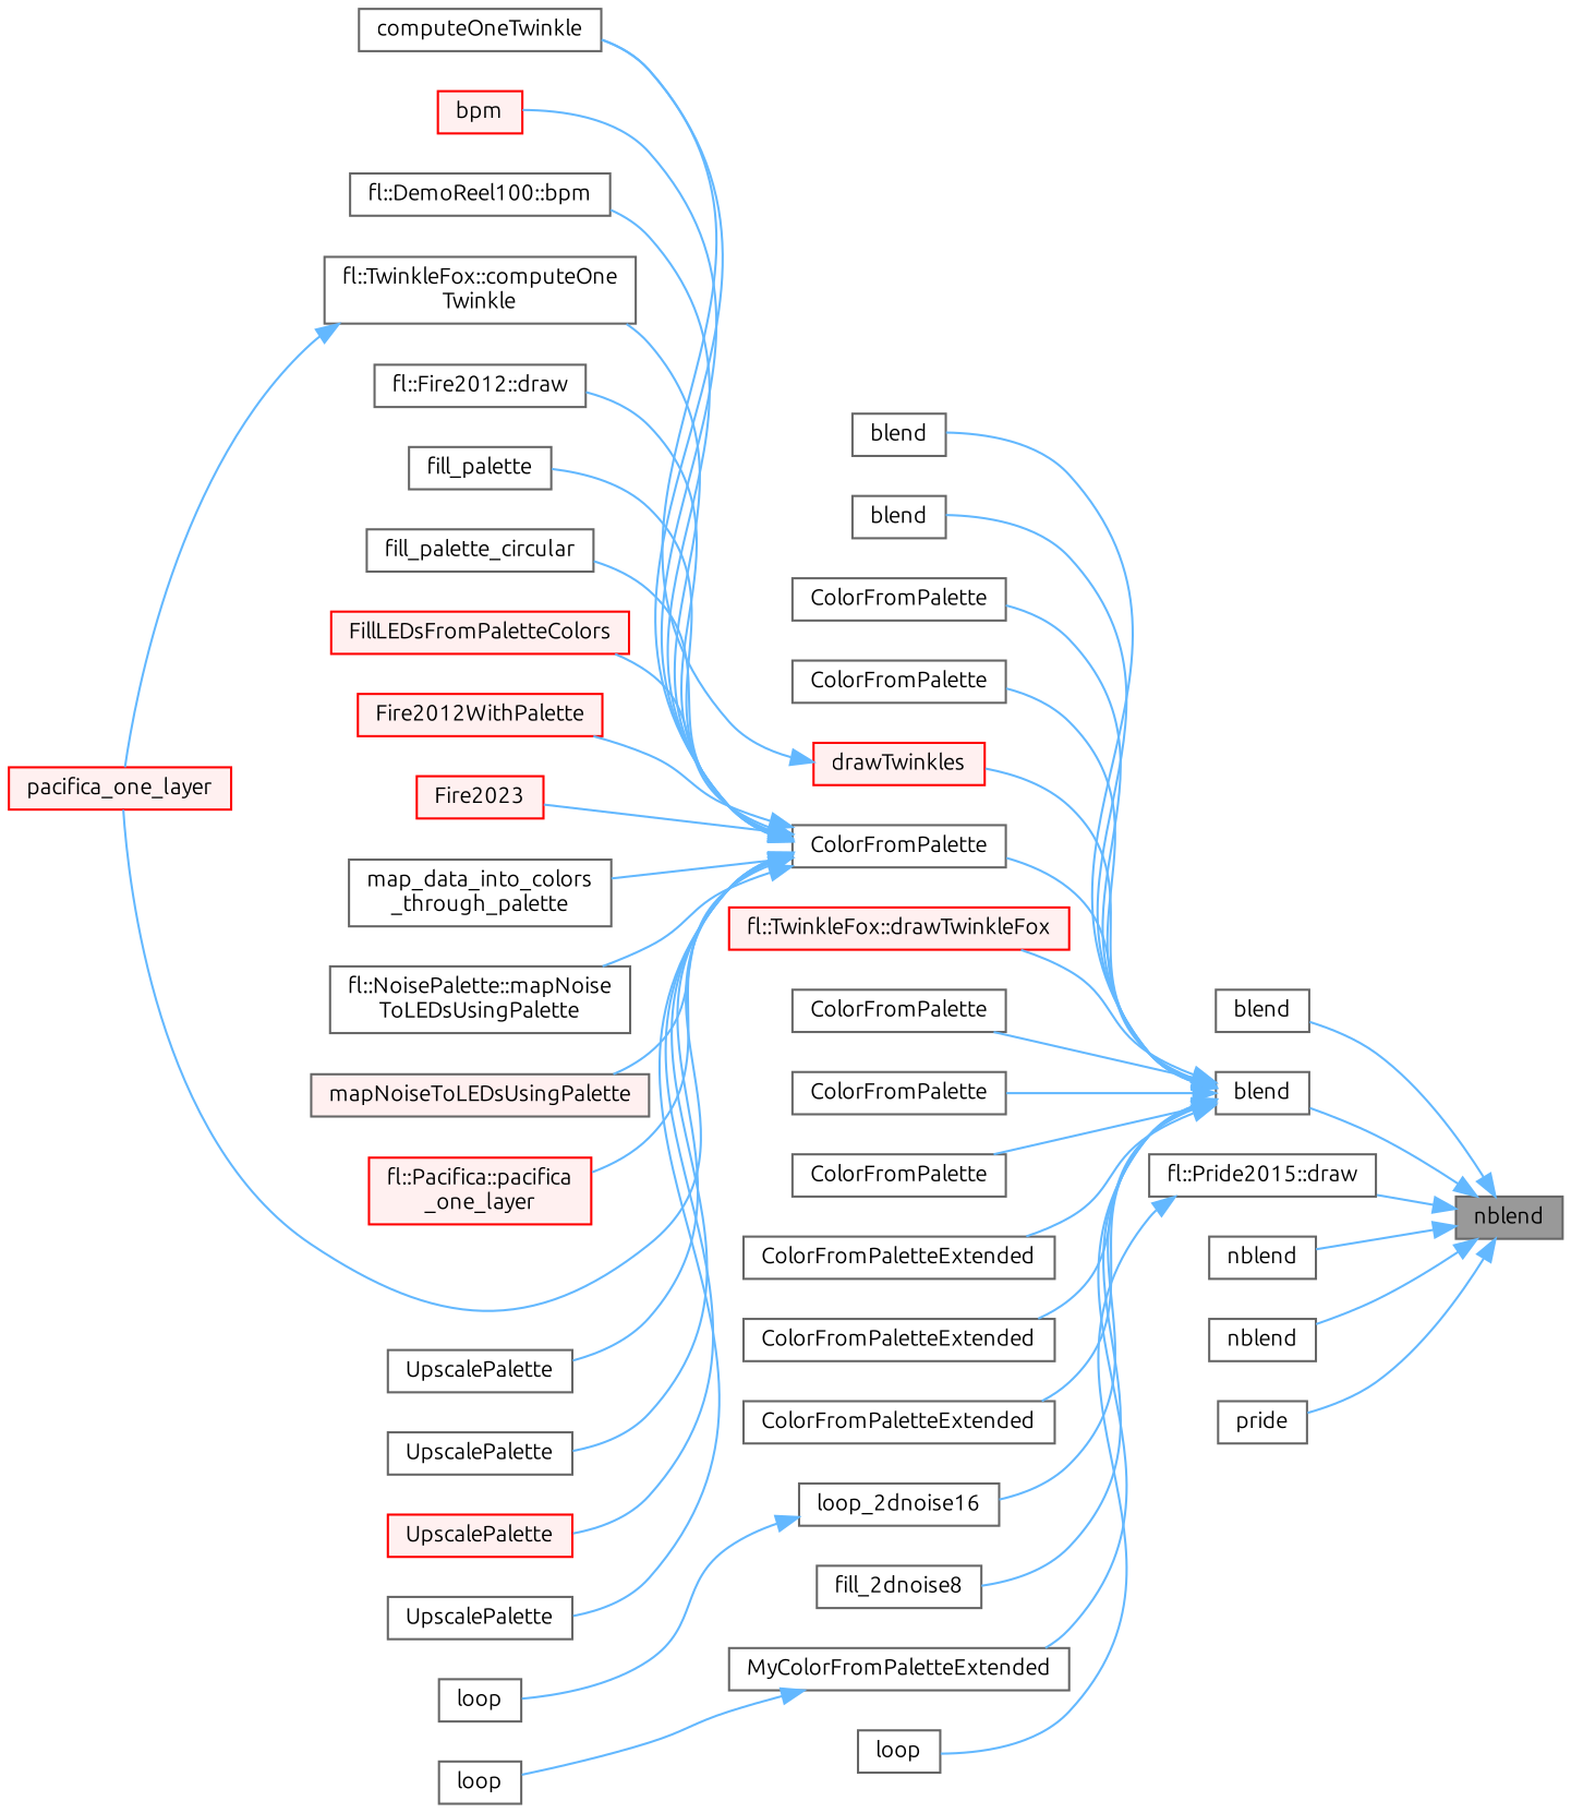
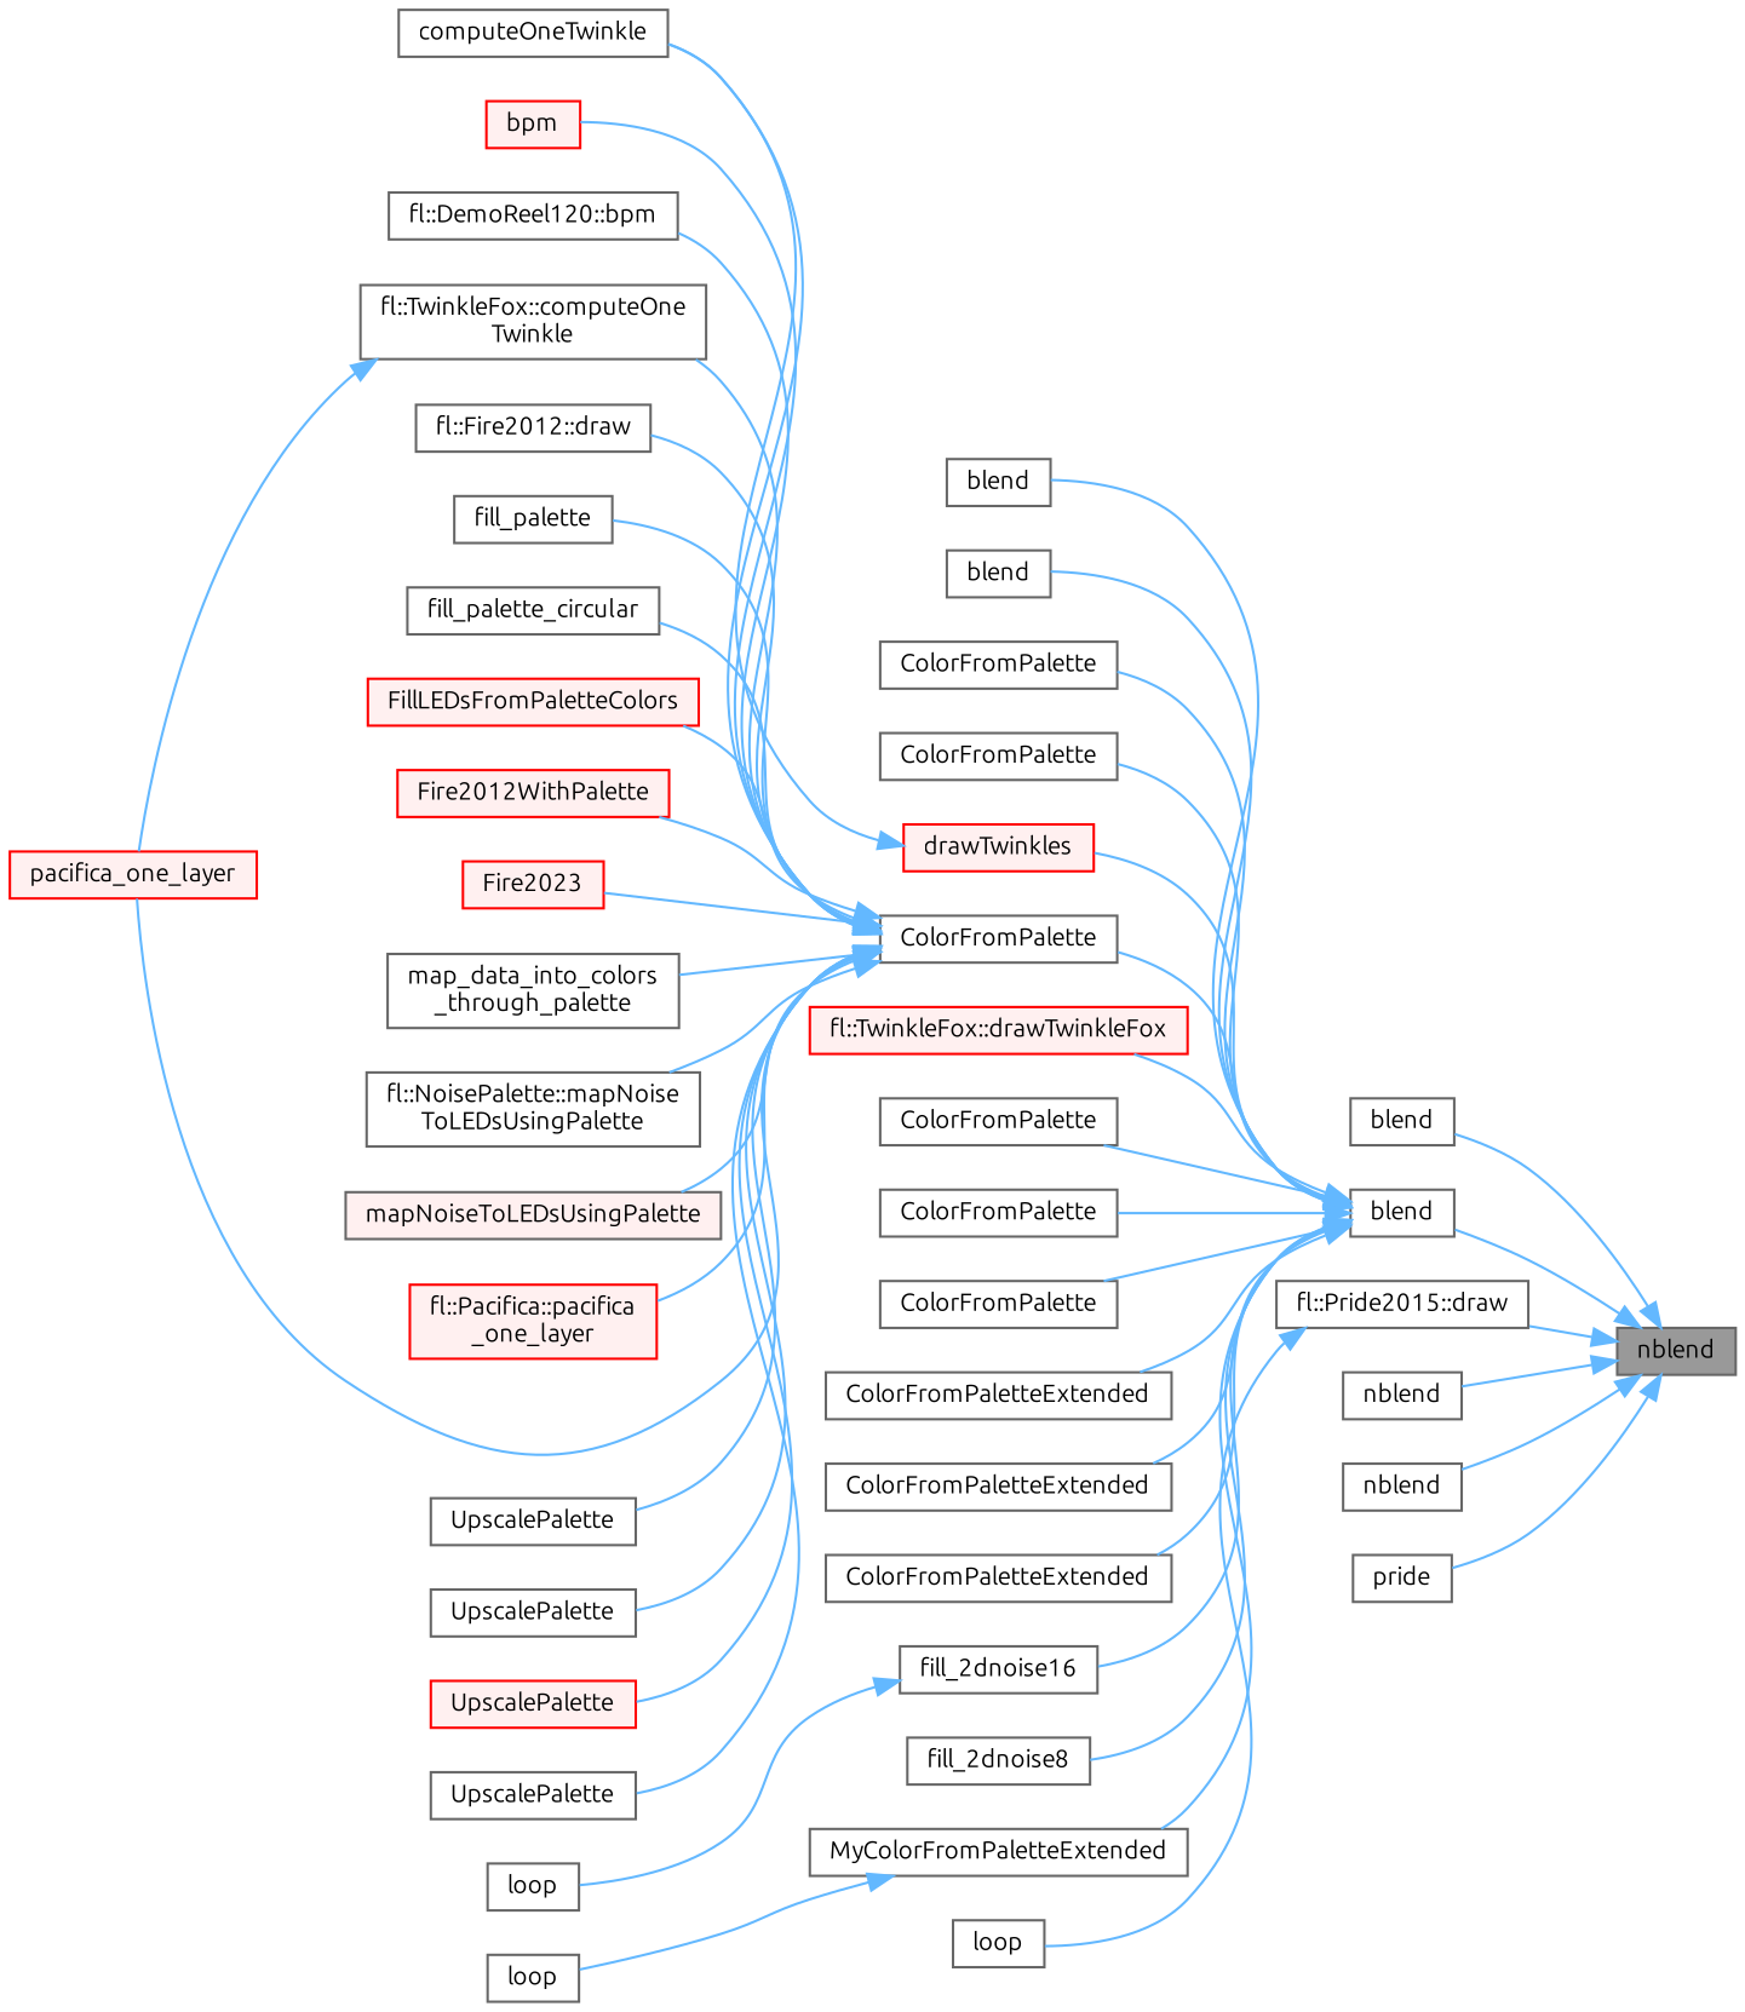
  digraph {
    fontname=Ubuntu
    rankdir=RL
    node [color=grey40 fillcolor=white fontname=Ubuntu fontsize=10 shape=box style=filled]
    edge [color=steelblue1 dir=back fontname=Ubuntu fontsize=10 labelfontname=Helvetica labelfontsize=10 style=solid]
    n1 [color=gray40 fillcolor=grey60 fontcolor=black height=0.2 label=nblend width=0.4]
    n2 [height=0.2 label=blend width=0.4]
    n3 [height=0.2 label=blend width=0.4]
    n4 [height=0.2 label="fl::Pride2015::draw" width=0.4]
    n5 [height=0.2 label=nblend width=0.4]
    n6 [height=0.2 label=nblend width=0.4]
    n7 [height=0.2 label=pride width=0.4]
    n8 [height=0.2 label=blend width=0.4]
    n9 [height=0.2 label=blend width=0.4]
    n10 [height=0.2 label=ColorFromPalette width=0.4]
    n11 [height=0.2 label=ColorFromPalette width=0.4]
    n12 [height=0.2 label=ColorFromPalette width=0.4]
    n13 [color=red fillcolor="#FFF0F0" height=0.2 label=drawTwinkles width=0.4]
    n14 [color=red fillcolor="#FFF0F0" height=0.2 label="fl::TwinkleFox::drawTwinkleFox" width=0.4]
    n15 [height=0.2 label=ColorFromPalette width=0.4]
    n16 [height=0.2 label=ColorFromPalette width=0.4]
    n17 [height=0.2 label=ColorFromPalette width=0.4]
    n18 [height=0.2 label=ColorFromPaletteExtended width=0.4]
    n19 [height=0.2 label=ColorFromPaletteExtended width=0.4]
    n20 [height=0.2 label=ColorFromPaletteExtended width=0.4]
-   n21 [height=0.2 label=loop_2dnoise16 width=0.4]
+   n21 [height=0.2 label=fill_2dnoise16 width=0.4]
    n22 [height=0.2 label=fill_2dnoise8 width=0.4]
    n23 [height=0.2 label=MyColorFromPaletteExtended width=0.4]
    n24 [height=0.2 label=loop width=0.4]
    n25 [color=red fillcolor="#FFF0F0" height=0.2 label=bpm width=0.4]
-   n26 [height=0.2 label="fl::DemoReel100::bpm" width=0.4]
+   n26 [height=0.2 label="fl::DemoReel120::bpm" width=0.4]
    n27 [height=0.2 label=computeOneTwinkle width=0.4]
    n28 [height=0.2 label="fl::TwinkleFox::computeOne\lTwinkle" width=0.4]
    n29 [height=0.2 label="fl::Fire2012::draw" width=0.4]
    n30 [height=0.2 label=fill_palette width=0.4]
    n31 [height=0.2 label=fill_palette_circular width=0.4]
    n32 [color=red fillcolor="#FFF0F0" height=0.2 label=FillLEDsFromPaletteColors width=0.4]
    n33 [color=red fillcolor="#FFF0F0" height=0.2 label=Fire2012WithPalette width=0.4]
    n34 [color=red fillcolor="#FFF0F0" height=0.2 label=Fire2023 width=0.4]
    n35 [height=0.2 label="map_data_into_colors\l_through_palette" width=0.4]
    n36 [height=0.2 label="fl::NoisePalette::mapNoise\lToLEDsUsingPalette" width=0.4]
    n37 [fillcolor="#FFF0F0" height=0.2 label=mapNoiseToLEDsUsingPalette width=0.4]
    n38 [color=red fillcolor="#FFF0F0" height=0.2 label="fl::Pacifica::pacifica\l_one_layer" width=0.4]
    n39 [color=red fillcolor="#FFF0F0" height=0.2 label=pacifica_one_layer width=0.4]
    n40 [height=0.2 label=UpscalePalette width=0.4]
    n41 [height=0.2 label=UpscalePalette width=0.4]
    n42 [color=red fillcolor="#FFF0F0" height=0.2 label=UpscalePalette width=0.4]
    n43 [height=0.2 label=UpscalePalette width=0.4]
    n44 [height=0.2 label=loop width=0.4]
    n45 [height=0.2 label=loop width=0.4]
    n1 -> n2
    n1 -> n3
    n1 -> n4
    n1 -> n5
    n1 -> n6
    n1 -> n7
    n3 -> n8
    n3 -> n9
    n3 -> n10
    n3 -> n11
    n3 -> n12
    n3 -> n13
    n3 -> n14
    n3 -> n15
    n3 -> n16
    n3 -> n17
    n3 -> n18
    n3 -> n19
    n3 -> n20
    n3 -> n21
    n3 -> n22
    n3 -> n23
    n4 -> n24
    n12 -> n25
    n12 -> n26
    n12 -> n27
    n12 -> n28
    n12 -> n29
    n12 -> n30
    n12 -> n31
    n12 -> n32
    n12 -> n33
    n12 -> n34
    n12 -> n35
    n12 -> n36
    n12 -> n37
    n12 -> n38
    n12 -> n39
    n12 -> n40
    n12 -> n41
    n12 -> n42
    n12 -> n43
    n13 -> n27
    n21 -> n44
    n23 -> n45
    n28 -> n39
  }
